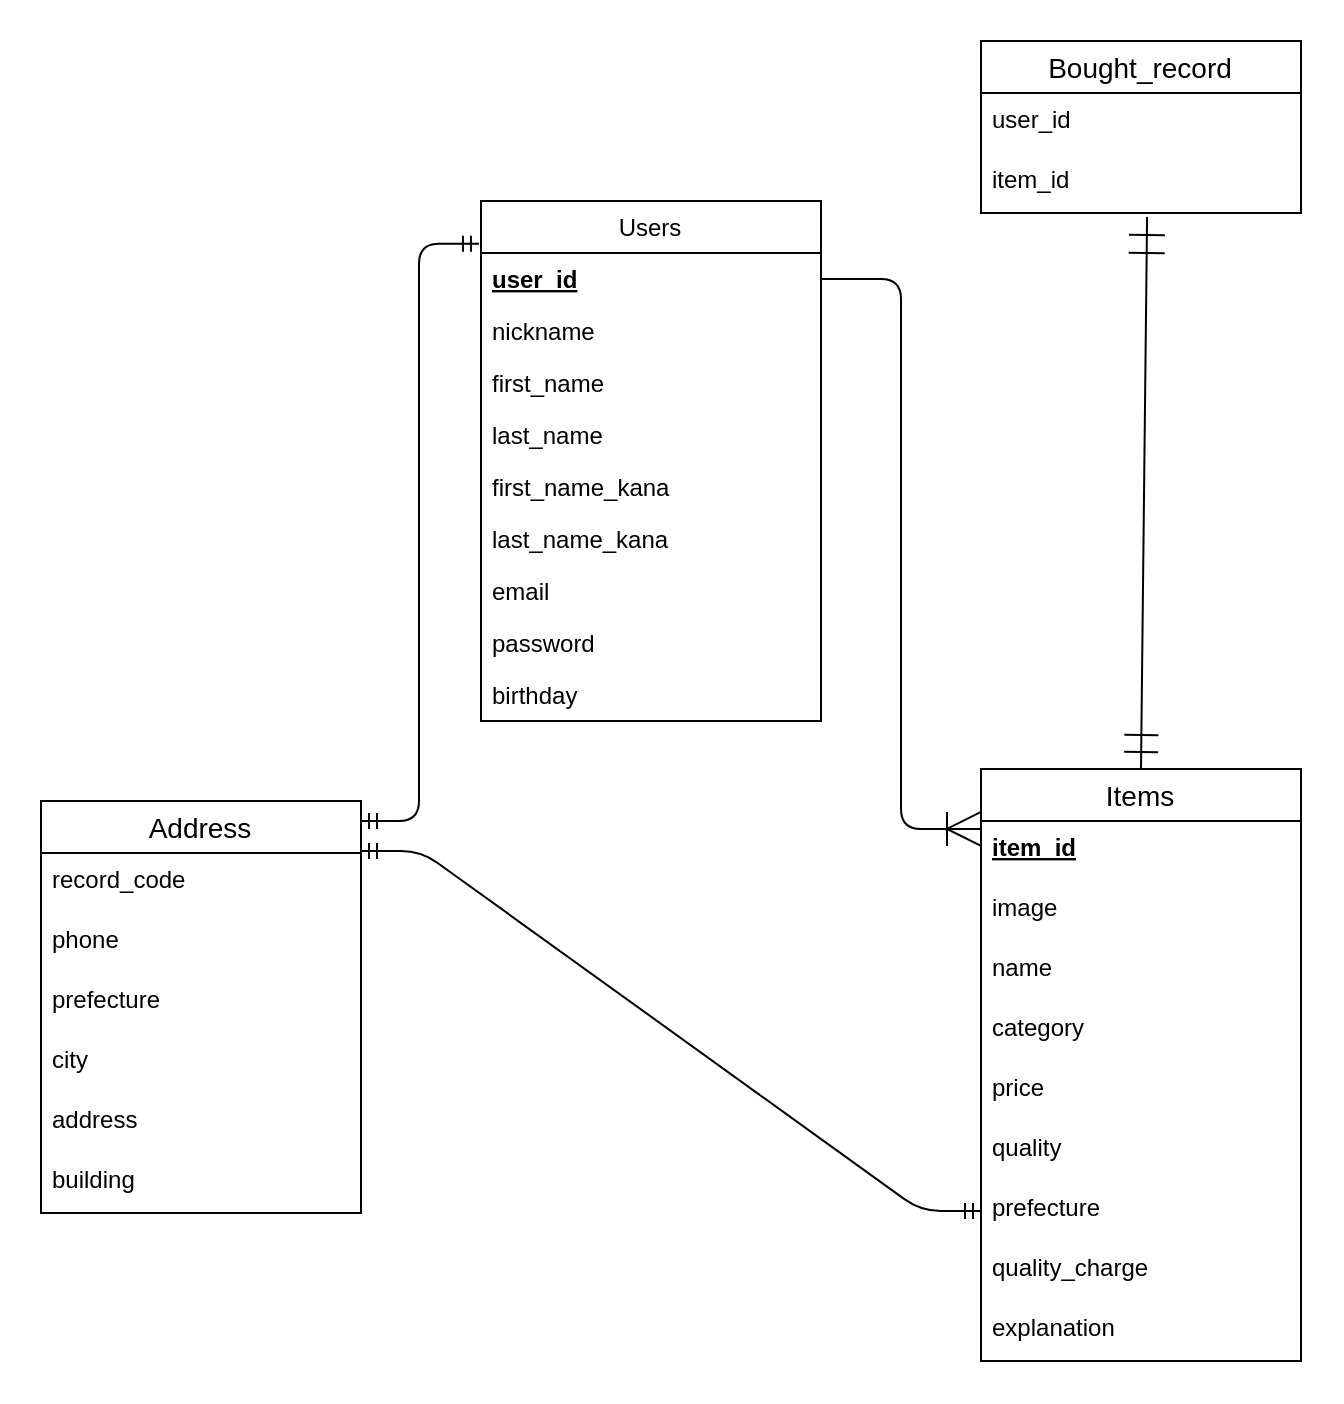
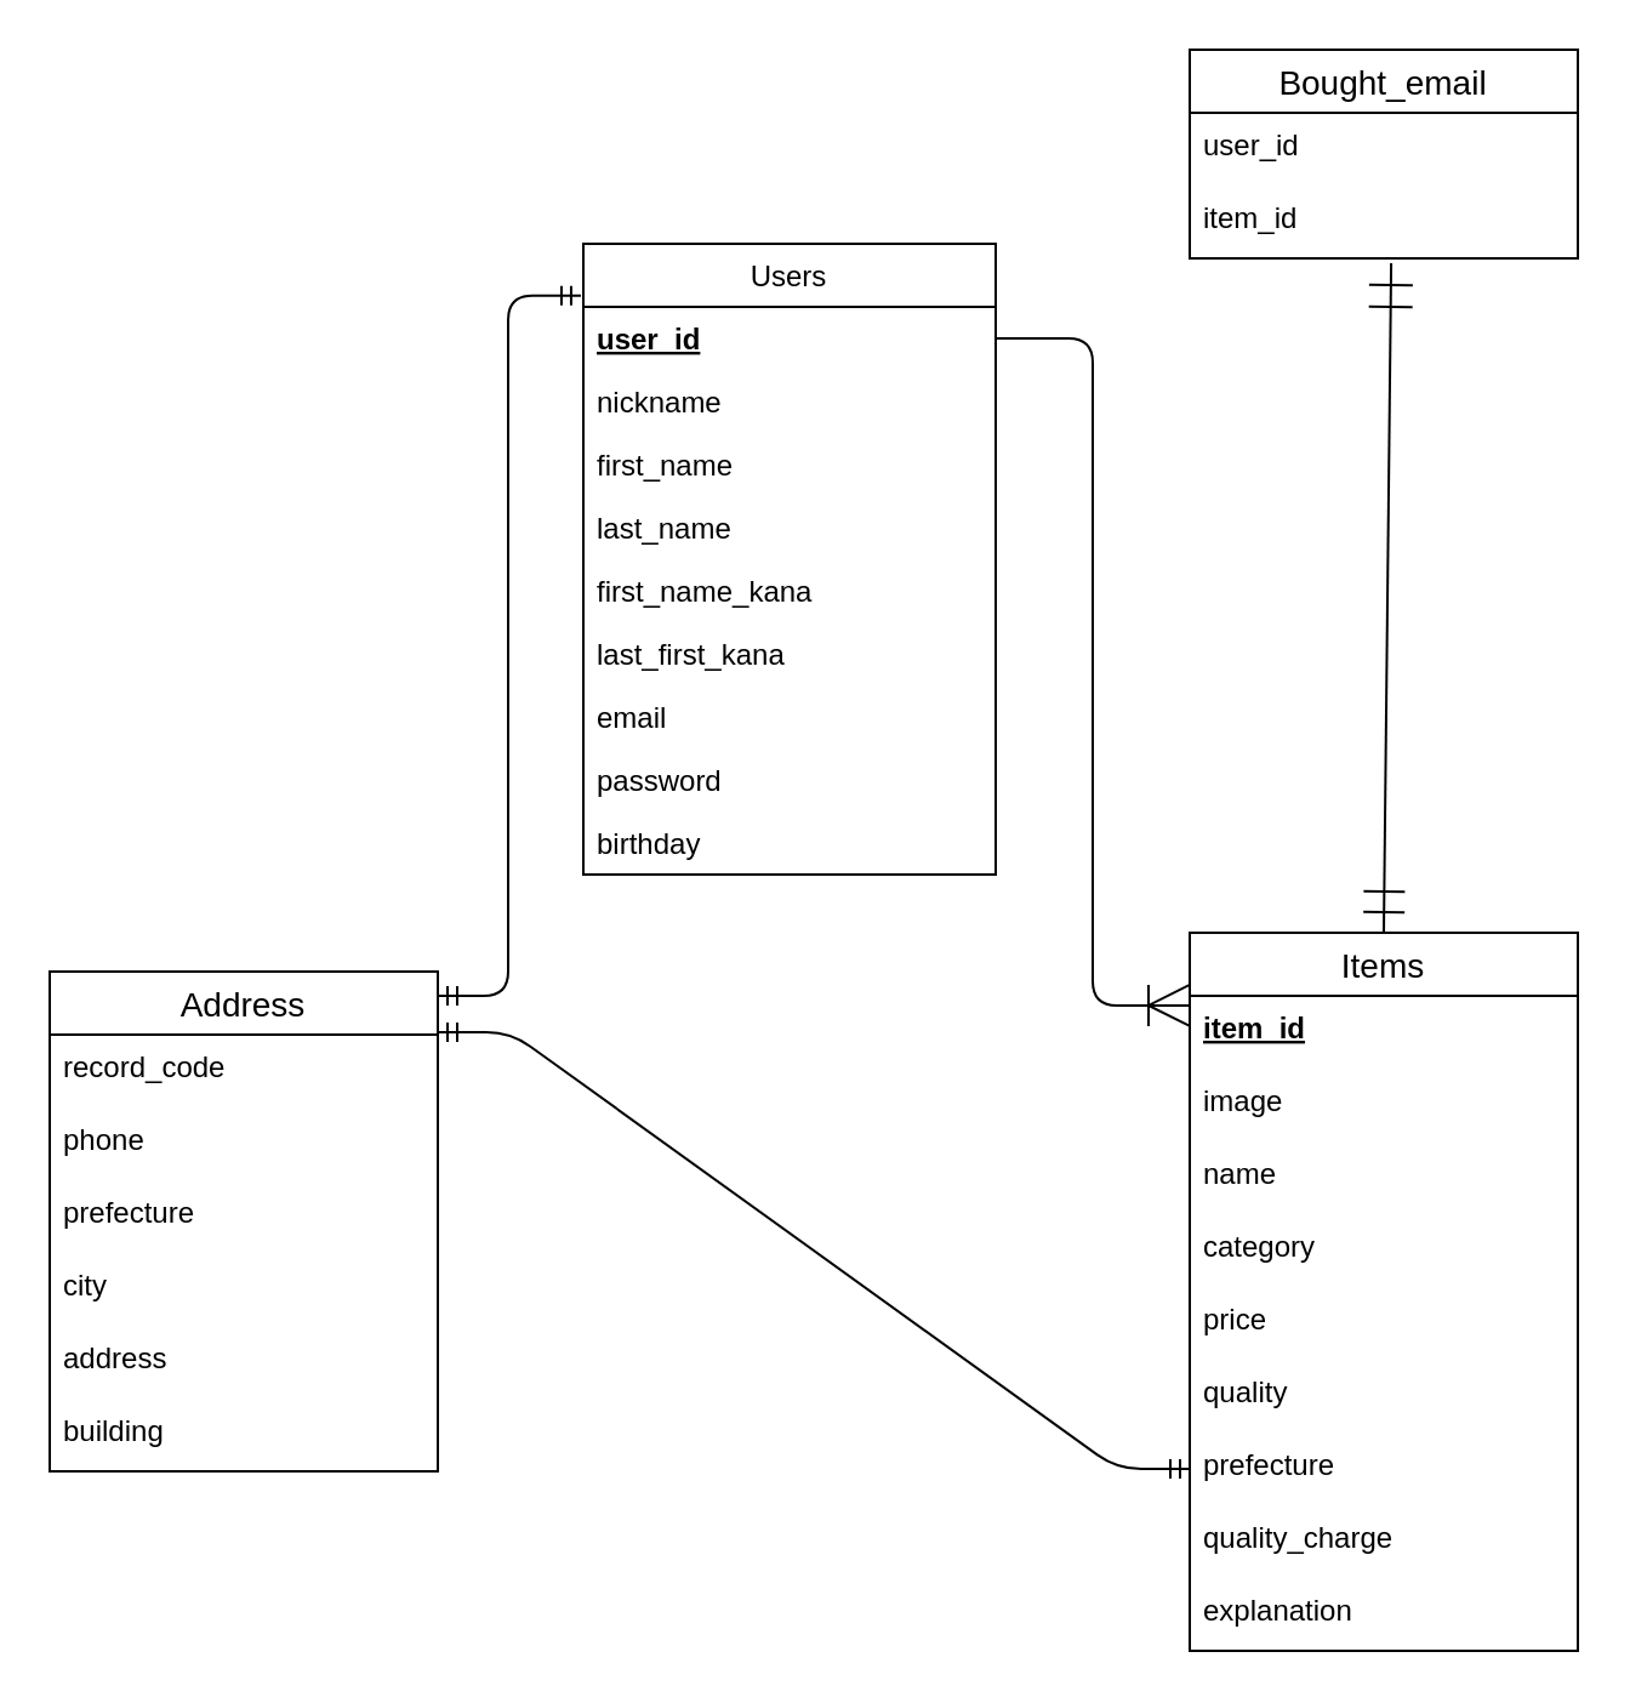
  <mxCell id="0" />
  <mxCell id="1" parent="0" />
  <mxCell id="2" value="Address" style="swimlane;fontStyle=0;childLayout=stackLayout;horizontal=1;startSize=26;horizontalStack=0;resizeParent=1;resizeParentMax=0;resizeLast=0;collapsible=1;marginBottom=0;align=center;fontSize=14;" parent="1" vertex="1"><mxGeometry x="20" y="400" width="160" height="206" as="geometry" /></mxCell>
  <mxCell id="3" value="record_code" style="text;strokeColor=none;fillColor=none;spacingLeft=4;spacingRight=4;overflow=hidden;rotatable=0;points=[[0,0.5],[1,0.5]];portConstraint=eastwest;fontSize=12;" parent="2" vertex="1"><mxGeometry y="26" width="160" height="30" as="geometry" /></mxCell>
  <mxCell id="4" value="phone" style="text;strokeColor=none;fillColor=none;spacingLeft=4;spacingRight=4;overflow=hidden;rotatable=0;points=[[0,0.5],[1,0.5]];portConstraint=eastwest;fontSize=12;" parent="2" vertex="1"><mxGeometry y="56" width="160" height="30" as="geometry" /></mxCell>
  <mxCell id="5" value="prefecture" style="text;strokeColor=none;fillColor=none;spacingLeft=4;spacingRight=4;overflow=hidden;rotatable=0;points=[[0,0.5],[1,0.5]];portConstraint=eastwest;fontSize=12;" parent="2" vertex="1"><mxGeometry y="86" width="160" height="30" as="geometry" /></mxCell>
  <mxCell id="6" value="city" style="text;strokeColor=none;fillColor=none;spacingLeft=4;spacingRight=4;overflow=hidden;rotatable=0;points=[[0,0.5],[1,0.5]];portConstraint=eastwest;fontSize=12;" parent="2" vertex="1"><mxGeometry y="116" width="160" height="30" as="geometry" /></mxCell>
  <mxCell id="7" value="address" style="text;strokeColor=none;fillColor=none;spacingLeft=4;spacingRight=4;overflow=hidden;rotatable=0;points=[[0,0.5],[1,0.5]];portConstraint=eastwest;fontSize=12;" parent="2" vertex="1"><mxGeometry y="146" width="160" height="30" as="geometry" /></mxCell>
  <mxCell id="8" value="building" style="text;strokeColor=none;fillColor=none;spacingLeft=4;spacingRight=4;overflow=hidden;rotatable=0;points=[[0,0.5],[1,0.5]];portConstraint=eastwest;fontSize=12;" parent="2" vertex="1"><mxGeometry y="176" width="160" height="30" as="geometry" /></mxCell>
- <mxCell id="9" value="Bought_record" style="swimlane;fontStyle=0;childLayout=stackLayout;horizontal=1;startSize=26;horizontalStack=0;resizeParent=1;resizeParentMax=0;resizeLast=0;collapsible=1;marginBottom=0;align=center;fontSize=14;" parent="1" vertex="1"><mxGeometry x="490" y="20" width="160" height="86" as="geometry" /></mxCell>
+ <mxCell id="9" value="Bought_email" style="swimlane;fontStyle=0;childLayout=stackLayout;horizontal=1;startSize=26;horizontalStack=0;resizeParent=1;resizeParentMax=0;resizeLast=0;collapsible=1;marginBottom=0;align=center;fontSize=14;" parent="1" vertex="1"><mxGeometry x="490" y="20" width="160" height="86" as="geometry" /></mxCell>
  <mxCell id="10" value="user_id" style="text;strokeColor=none;fillColor=none;spacingLeft=4;spacingRight=4;overflow=hidden;rotatable=0;points=[[0,0.5],[1,0.5]];portConstraint=eastwest;fontSize=12;" parent="9" vertex="1"><mxGeometry y="26" width="160" height="30" as="geometry" /></mxCell>
  <mxCell id="11" value="item_id" style="text;strokeColor=none;fillColor=none;spacingLeft=4;spacingRight=4;overflow=hidden;rotatable=0;points=[[0,0.5],[1,0.5]];portConstraint=eastwest;fontSize=12;" parent="9" vertex="1"><mxGeometry y="56" width="160" height="30" as="geometry" /></mxCell>
  <mxCell id="12" value="Items" style="swimlane;fontStyle=0;childLayout=stackLayout;horizontal=1;startSize=26;horizontalStack=0;resizeParent=1;resizeParentMax=0;resizeLast=0;collapsible=1;marginBottom=0;align=center;fontSize=14;" parent="1" vertex="1"><mxGeometry x="490" y="384" width="160" height="296" as="geometry" /></mxCell>
  <mxCell id="13" value="item_id" style="text;strokeColor=none;fillColor=none;spacingLeft=4;spacingRight=4;overflow=hidden;rotatable=0;points=[[0,0.5],[1,0.5]];portConstraint=eastwest;fontSize=12;fontStyle=5" parent="12" vertex="1"><mxGeometry y="26" width="160" height="30" as="geometry" /></mxCell>
  <mxCell id="14" value="image" style="text;strokeColor=none;fillColor=none;spacingLeft=4;spacingRight=4;overflow=hidden;rotatable=0;points=[[0,0.5],[1,0.5]];portConstraint=eastwest;fontSize=12;" parent="12" vertex="1"><mxGeometry y="56" width="160" height="30" as="geometry" /></mxCell>
  <mxCell id="15" value="name" style="text;strokeColor=none;fillColor=none;spacingLeft=4;spacingRight=4;overflow=hidden;rotatable=0;points=[[0,0.5],[1,0.5]];portConstraint=eastwest;fontSize=12;" parent="12" vertex="1"><mxGeometry y="86" width="160" height="30" as="geometry" /></mxCell>
  <mxCell id="16" value="category" style="text;strokeColor=none;fillColor=none;spacingLeft=4;spacingRight=4;overflow=hidden;rotatable=0;points=[[0,0.5],[1,0.5]];portConstraint=eastwest;fontSize=12;" parent="12" vertex="1"><mxGeometry y="116" width="160" height="30" as="geometry" /></mxCell>
  <mxCell id="17" value="price" style="text;strokeColor=none;fillColor=none;spacingLeft=4;spacingRight=4;overflow=hidden;rotatable=0;points=[[0,0.5],[1,0.5]];portConstraint=eastwest;fontSize=12;" parent="12" vertex="1"><mxGeometry y="146" width="160" height="30" as="geometry" /></mxCell>
  <mxCell id="18" value="quality" style="text;strokeColor=none;fillColor=none;spacingLeft=4;spacingRight=4;overflow=hidden;rotatable=0;points=[[0,0.5],[1,0.5]];portConstraint=eastwest;fontSize=12;" parent="12" vertex="1"><mxGeometry y="176" width="160" height="30" as="geometry" /></mxCell>
  <mxCell id="19" value="prefecture" style="text;strokeColor=none;fillColor=none;spacingLeft=4;spacingRight=4;overflow=hidden;rotatable=0;points=[[0,0.5],[1,0.5]];portConstraint=eastwest;fontSize=12;" parent="12" vertex="1"><mxGeometry y="206" width="160" height="30" as="geometry" /></mxCell>
  <mxCell id="20" value="quality_charge" style="text;strokeColor=none;fillColor=none;spacingLeft=4;spacingRight=4;overflow=hidden;rotatable=0;points=[[0,0.5],[1,0.5]];portConstraint=eastwest;fontSize=12;" parent="12" vertex="1"><mxGeometry y="236" width="160" height="30" as="geometry" /></mxCell>
  <mxCell id="21" value="explanation" style="text;strokeColor=none;fillColor=none;spacingLeft=4;spacingRight=4;overflow=hidden;rotatable=0;points=[[0,0.5],[1,0.5]];portConstraint=eastwest;fontSize=12;" vertex="1" parent="12"><mxGeometry y="266" width="160" height="30" as="geometry" /></mxCell>
  <mxCell id="22" value="" style="fontSize=12;html=1;endArrow=ERoneToMany;entryX=0;entryY=0.133;entryDx=0;entryDy=0;entryPerimeter=0;endSize=15;edgeStyle=elbowEdgeStyle;exitX=1;exitY=0.5;exitDx=0;exitDy=0;" parent="1" source="26" target="13" edge="1"><mxGeometry width="100" height="100" relative="1" as="geometry"><mxPoint x="230" y="37" as="sourcePoint" /><mxPoint x="430" y="400" as="targetPoint" /></mxGeometry></mxCell>
  <mxCell id="23" value="" style="fontSize=12;html=1;endArrow=ERmandOne;startArrow=ERmandOne;strokeColor=default;entryX=-0.006;entryY=0.082;entryDx=0;entryDy=0;entryPerimeter=0;edgeStyle=elbowEdgeStyle;" parent="1" target="25" edge="1"><mxGeometry width="100" height="100" relative="1" as="geometry"><mxPoint x="180" y="410" as="sourcePoint" /><mxPoint x="150" y="210" as="targetPoint" /><Array as="points"><mxPoint x="209" y="430" /></Array></mxGeometry></mxCell>
  <mxCell id="24" value="" style="edgeStyle=entityRelationEdgeStyle;fontSize=12;html=1;endArrow=ERmandOne;startArrow=ERmandOne;strokeColor=default;exitX=1;exitY=-0.033;exitDx=0;exitDy=0;exitPerimeter=0;" parent="1" source="3" target="19" edge="1"><mxGeometry width="100" height="100" relative="1" as="geometry"><mxPoint x="300" y="380" as="sourcePoint" /><mxPoint x="400" y="280" as="targetPoint" /></mxGeometry></mxCell>
  <mxCell id="25" value="Users" style="swimlane;fontStyle=0;childLayout=stackLayout;horizontal=1;startSize=26;fillColor=none;horizontalStack=0;resizeParent=1;resizeParentMax=0;resizeLast=0;collapsible=1;marginBottom=0;" parent="1" vertex="1"><mxGeometry x="240" y="100" width="170" height="260" as="geometry" /></mxCell>
  <mxCell id="26" value="user_id" style="text;strokeColor=none;fillColor=none;align=left;verticalAlign=top;spacingLeft=4;spacingRight=4;overflow=hidden;rotatable=0;points=[[0,0.5],[1,0.5]];portConstraint=eastwest;fontStyle=5" parent="25" vertex="1"><mxGeometry y="26" width="170" height="26" as="geometry" /></mxCell>
  <mxCell id="27" value="nickname" style="text;strokeColor=none;fillColor=none;align=left;verticalAlign=top;spacingLeft=4;spacingRight=4;overflow=hidden;rotatable=0;points=[[0,0.5],[1,0.5]];portConstraint=eastwest;fontStyle=0" parent="25" vertex="1"><mxGeometry y="52" width="170" height="26" as="geometry" /></mxCell>
  <mxCell id="28" value="first_name" style="text;strokeColor=none;fillColor=none;align=left;verticalAlign=top;spacingLeft=4;spacingRight=4;overflow=hidden;rotatable=0;points=[[0,0.5],[1,0.5]];portConstraint=eastwest;fontStyle=0" parent="25" vertex="1"><mxGeometry y="78" width="170" height="26" as="geometry" /></mxCell>
  <mxCell id="29" value="last_name" style="text;strokeColor=none;fillColor=none;align=left;verticalAlign=top;spacingLeft=4;spacingRight=4;overflow=hidden;rotatable=0;points=[[0,0.5],[1,0.5]];portConstraint=eastwest;fontStyle=0" parent="25" vertex="1"><mxGeometry y="104" width="170" height="26" as="geometry" /></mxCell>
  <mxCell id="30" value="first_name_kana" style="text;strokeColor=none;fillColor=none;align=left;verticalAlign=top;spacingLeft=4;spacingRight=4;overflow=hidden;rotatable=0;points=[[0,0.5],[1,0.5]];portConstraint=eastwest;fontStyle=0" parent="25" vertex="1"><mxGeometry y="130" width="170" height="26" as="geometry" /></mxCell>
- <mxCell id="31" value="last_name_kana" style="text;strokeColor=none;fillColor=none;align=left;verticalAlign=top;spacingLeft=4;spacingRight=4;overflow=hidden;rotatable=0;points=[[0,0.5],[1,0.5]];portConstraint=eastwest;fontStyle=0" parent="25" vertex="1"><mxGeometry y="156" width="170" height="26" as="geometry" /></mxCell>
+ <mxCell id="31" value="last_first_kana" style="text;strokeColor=none;fillColor=none;align=left;verticalAlign=top;spacingLeft=4;spacingRight=4;overflow=hidden;rotatable=0;points=[[0,0.5],[1,0.5]];portConstraint=eastwest;fontStyle=0" parent="25" vertex="1"><mxGeometry y="156" width="170" height="26" as="geometry" /></mxCell>
  <mxCell id="32" value="email" style="text;strokeColor=none;fillColor=none;align=left;verticalAlign=top;spacingLeft=4;spacingRight=4;overflow=hidden;rotatable=0;points=[[0,0.5],[1,0.5]];portConstraint=eastwest;fontStyle=0" parent="25" vertex="1"><mxGeometry y="182" width="170" height="26" as="geometry" /></mxCell>
  <mxCell id="33" value="password" style="text;strokeColor=none;fillColor=none;align=left;verticalAlign=top;spacingLeft=4;spacingRight=4;overflow=hidden;rotatable=0;points=[[0,0.5],[1,0.5]];portConstraint=eastwest;fontStyle=0" parent="25" vertex="1"><mxGeometry y="208" width="170" height="26" as="geometry" /></mxCell>
  <mxCell id="34" value="birthday" style="text;strokeColor=none;fillColor=none;align=left;verticalAlign=top;spacingLeft=4;spacingRight=4;overflow=hidden;rotatable=0;points=[[0,0.5],[1,0.5]];portConstraint=eastwest;fontStyle=0" parent="25" vertex="1"><mxGeometry y="234" width="170" height="26" as="geometry" /></mxCell>
  <mxCell id="35" value="" style="fontSize=12;html=1;endArrow=ERmandOne;startArrow=ERmandOne;startSize=16;endSize=15;strokeColor=default;entryX=0.5;entryY=0;entryDx=0;entryDy=0;exitX=0.519;exitY=1.067;exitDx=0;exitDy=0;exitPerimeter=0;" parent="1" source="11" target="12" edge="1"><mxGeometry width="100" height="100" relative="1" as="geometry"><mxPoint x="290" y="370" as="sourcePoint" /><mxPoint x="390" y="270" as="targetPoint" /></mxGeometry></mxCell>
